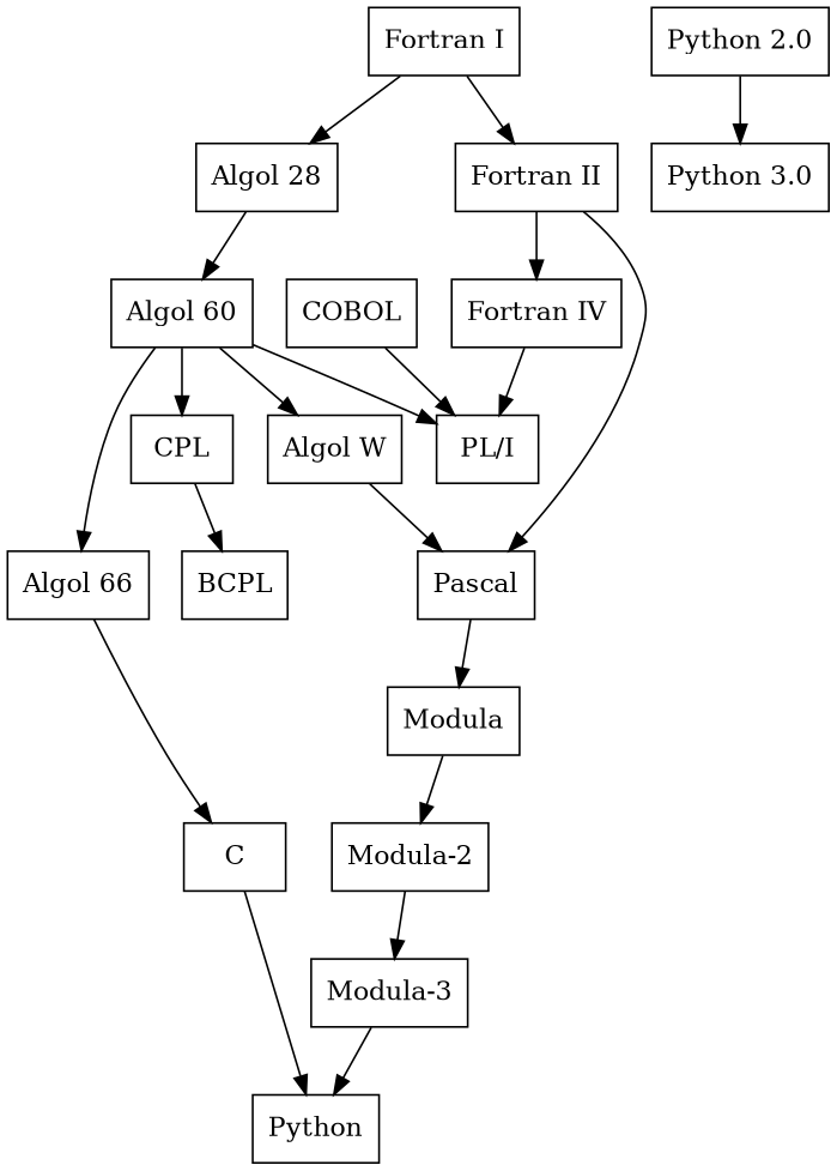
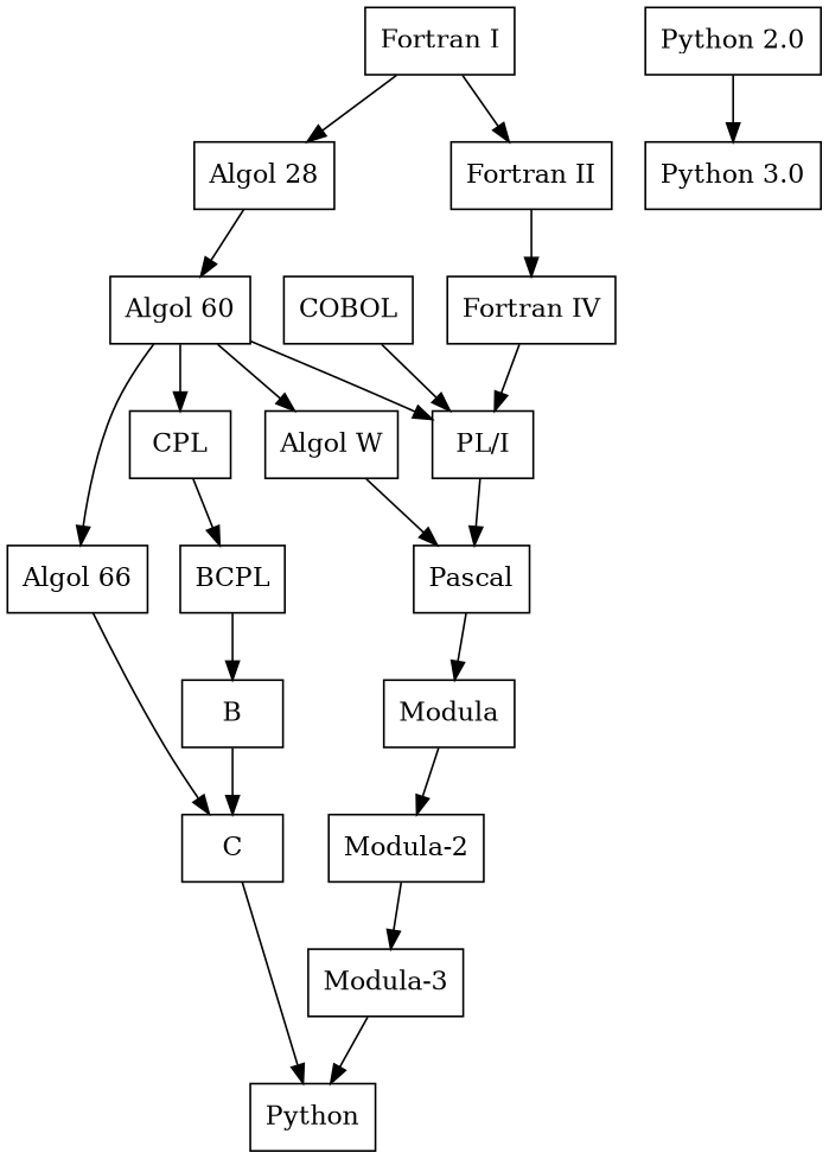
  digraph {
    node [shape=box]
    n1 [label="Algol 28"]
    "Fortran I"
    "Fortran II"
    "Algol 60"
    "Fortran IV"
    n6 [label="Algol 66"]
    CPL
    "PL/I"
    "Algol W"
    C
    BCPL
    Pascal
    Python
+   B
    "Python 2.0"
    "Python 3.0"
    COBOL
    Modula
    "Modula-2"
    "Modula-3"
    n1 -> "Algol 60"
    "Fortran I" -> n1
    "Fortran I" -> "Fortran II"
    "Fortran II" -> "Fortran IV"
    "Algol 60" -> n6
    "Algol 60" -> CPL
    "Algol 60" -> "PL/I"
    "Algol 60" -> "Algol W"
    "Fortran IV" -> "PL/I"
    n6 -> C
    CPL -> BCPL
-   "Fortran II" -> Pascal
+   "PL/I" -> Pascal
    "Algol W" -> Pascal
    C -> Python
+   BCPL -> B
    Pascal -> Modula
+   B -> C
    "Python 2.0" -> "Python 3.0"
    COBOL -> "PL/I"
    Modula -> "Modula-2"
    "Modula-2" -> "Modula-3"
    "Modula-3" -> Python
  }
